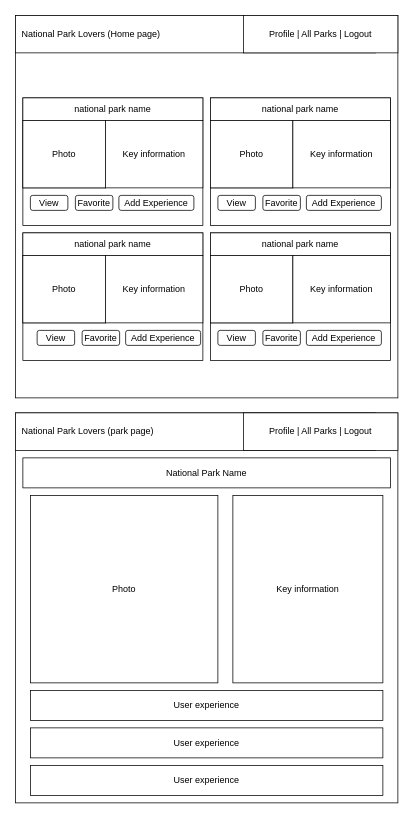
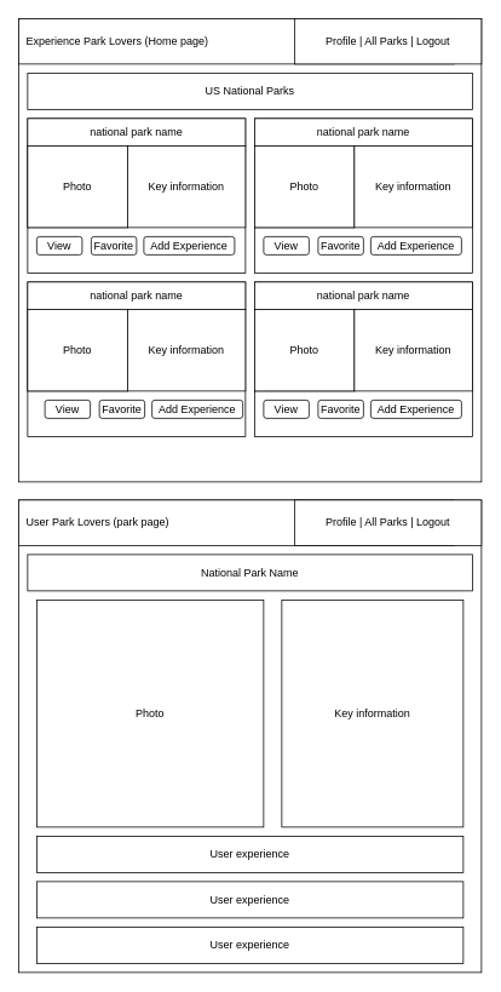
  <mxCell id="0" />
  <mxCell id="1" parent="0" />
  <mxCell id="2" value="" style="rounded=0;whiteSpace=wrap;html=1;" vertex="1" parent="1"><mxGeometry x="20" y="20" width="510" height="510" as="geometry" /></mxCell>
- <mxCell id="3" value="&amp;nbsp; National Park Lovers (Home page)" style="rounded=0;whiteSpace=wrap;html=1;align=left;" vertex="1" parent="1"><mxGeometry x="20" y="20" width="480" height="50" as="geometry" /></mxCell>
+ <mxCell id="3" value="&amp;nbsp; Experience Park Lovers (Home page)" style="rounded=0;whiteSpace=wrap;html=1;align=left;" vertex="1" parent="1"><mxGeometry x="20" y="20" width="480" height="50" as="geometry" /></mxCell>
  <mxCell id="4" value="Profile | All Parks | Logout" style="rounded=0;whiteSpace=wrap;html=1;" vertex="1" parent="1"><mxGeometry x="324" y="20" width="206" height="50" as="geometry" /></mxCell>
+ <mxCell id="5" value="US National Parks" style="rounded=0;whiteSpace=wrap;html=1;" vertex="1" parent="1"><mxGeometry x="30" y="80" width="490" height="40" as="geometry" /></mxCell>
  <mxCell id="6" value="" style="rounded=0;whiteSpace=wrap;html=1;" vertex="1" parent="1"><mxGeometry x="30" y="130" width="240" height="170" as="geometry" /></mxCell>
  <mxCell id="7" value="national park name" style="rounded=0;whiteSpace=wrap;html=1;" vertex="1" parent="1"><mxGeometry x="30" y="130" width="240" height="30" as="geometry" /></mxCell>
  <mxCell id="8" value="Photo" style="rounded=0;whiteSpace=wrap;html=1;" vertex="1" parent="1"><mxGeometry x="30" y="160" width="110" height="90" as="geometry" /></mxCell>
  <mxCell id="9" value="Photo" style="rounded=0;whiteSpace=wrap;html=1;" vertex="1" parent="1"><mxGeometry x="30" y="160" width="110" height="90" as="geometry" /></mxCell>
  <mxCell id="10" value="Key information" style="rounded=0;whiteSpace=wrap;html=1;" vertex="1" parent="1"><mxGeometry x="140" y="160" width="130" height="90" as="geometry" /></mxCell>
  <mxCell id="11" value="" style="rounded=0;whiteSpace=wrap;html=1;" vertex="1" parent="1"><mxGeometry x="40" y="590" width="240" height="190" as="geometry" /></mxCell>
  <mxCell id="12" value="national park name" style="rounded=0;whiteSpace=wrap;html=1;" vertex="1" parent="1"><mxGeometry x="40" y="590" width="240" height="30" as="geometry" /></mxCell>
  <mxCell id="13" value="Photo" style="rounded=0;whiteSpace=wrap;html=1;" vertex="1" parent="1"><mxGeometry x="40" y="620" width="110" height="90" as="geometry" /></mxCell>
  <mxCell id="14" value="Photo" style="rounded=0;whiteSpace=wrap;html=1;" vertex="1" parent="1"><mxGeometry x="40" y="620" width="110" height="90" as="geometry" /></mxCell>
  <mxCell id="15" value="Key information" style="rounded=0;whiteSpace=wrap;html=1;" vertex="1" parent="1"><mxGeometry x="150" y="620" width="130" height="90" as="geometry" /></mxCell>
  <mxCell id="16" value="User Experiences&lt;br&gt;User Experience&lt;br&gt;User Experiences" style="rounded=0;whiteSpace=wrap;html=1;" vertex="1" parent="1"><mxGeometry x="40" y="710" width="240" height="70" as="geometry" /></mxCell>
  <mxCell id="17" value="Favorite" style="rounded=1;whiteSpace=wrap;html=1;" vertex="1" parent="1"><mxGeometry x="100" y="260" width="50" height="20" as="geometry" /></mxCell>
  <mxCell id="18" value="Add Experience" style="rounded=1;whiteSpace=wrap;html=1;" vertex="1" parent="1"><mxGeometry x="158" y="260" width="100" height="20" as="geometry" /></mxCell>
  <mxCell id="19" value="" style="rounded=0;whiteSpace=wrap;html=1;" vertex="1" parent="1"><mxGeometry x="30" y="310" width="240" height="170" as="geometry" /></mxCell>
  <mxCell id="20" value="national park name" style="rounded=0;whiteSpace=wrap;html=1;" vertex="1" parent="1"><mxGeometry x="30" y="310" width="240" height="30" as="geometry" /></mxCell>
  <mxCell id="21" value="Photo" style="rounded=0;whiteSpace=wrap;html=1;" vertex="1" parent="1"><mxGeometry x="30" y="340" width="110" height="90" as="geometry" /></mxCell>
  <mxCell id="22" value="Photo" style="rounded=0;whiteSpace=wrap;html=1;" vertex="1" parent="1"><mxGeometry x="30" y="340" width="110" height="90" as="geometry" /></mxCell>
  <mxCell id="23" value="Key information" style="rounded=0;whiteSpace=wrap;html=1;" vertex="1" parent="1"><mxGeometry x="140" y="340" width="130" height="90" as="geometry" /></mxCell>
  <mxCell id="24" value="" style="rounded=0;whiteSpace=wrap;html=1;" vertex="1" parent="1"><mxGeometry x="280" y="310" width="240" height="170" as="geometry" /></mxCell>
  <mxCell id="25" value="national park name" style="rounded=0;whiteSpace=wrap;html=1;" vertex="1" parent="1"><mxGeometry x="280" y="310" width="240" height="30" as="geometry" /></mxCell>
  <mxCell id="26" value="Photo" style="rounded=0;whiteSpace=wrap;html=1;" vertex="1" parent="1"><mxGeometry x="280" y="340" width="110" height="90" as="geometry" /></mxCell>
  <mxCell id="27" value="Photo" style="rounded=0;whiteSpace=wrap;html=1;" vertex="1" parent="1"><mxGeometry x="280" y="340" width="110" height="90" as="geometry" /></mxCell>
  <mxCell id="28" value="Key information" style="rounded=0;whiteSpace=wrap;html=1;" vertex="1" parent="1"><mxGeometry x="390" y="340" width="130" height="90" as="geometry" /></mxCell>
  <mxCell id="29" value="" style="rounded=0;whiteSpace=wrap;html=1;" vertex="1" parent="1"><mxGeometry x="280" y="130" width="240" height="170" as="geometry" /></mxCell>
  <mxCell id="30" value="national park name" style="rounded=0;whiteSpace=wrap;html=1;" vertex="1" parent="1"><mxGeometry x="280" y="130" width="240" height="30" as="geometry" /></mxCell>
  <mxCell id="31" value="Photo" style="rounded=0;whiteSpace=wrap;html=1;" vertex="1" parent="1"><mxGeometry x="280" y="160" width="110" height="90" as="geometry" /></mxCell>
  <mxCell id="32" value="Photo" style="rounded=0;whiteSpace=wrap;html=1;" vertex="1" parent="1"><mxGeometry x="280" y="160" width="110" height="90" as="geometry" /></mxCell>
  <mxCell id="33" value="Key information" style="rounded=0;whiteSpace=wrap;html=1;" vertex="1" parent="1"><mxGeometry x="390" y="160" width="130" height="90" as="geometry" /></mxCell>
  <mxCell id="34" value="View" style="rounded=1;whiteSpace=wrap;html=1;" vertex="1" parent="1"><mxGeometry x="40" y="260" width="50" height="20" as="geometry" /></mxCell>
  <mxCell id="35" value="View" style="rounded=1;whiteSpace=wrap;html=1;" vertex="1" parent="1"><mxGeometry x="290" y="260" width="50" height="20" as="geometry" /></mxCell>
  <mxCell id="36" value="Favorite" style="rounded=1;whiteSpace=wrap;html=1;" vertex="1" parent="1"><mxGeometry x="350" y="260" width="50" height="20" as="geometry" /></mxCell>
  <mxCell id="37" value="Add Experience" style="rounded=1;whiteSpace=wrap;html=1;" vertex="1" parent="1"><mxGeometry x="408" y="260" width="100" height="20" as="geometry" /></mxCell>
  <mxCell id="38" value="View" style="rounded=1;whiteSpace=wrap;html=1;" vertex="1" parent="1"><mxGeometry x="290" y="440" width="50" height="20" as="geometry" /></mxCell>
  <mxCell id="39" value="Favorite" style="rounded=1;whiteSpace=wrap;html=1;" vertex="1" parent="1"><mxGeometry x="350" y="440" width="50" height="20" as="geometry" /></mxCell>
  <mxCell id="40" value="Add Experience" style="rounded=1;whiteSpace=wrap;html=1;" vertex="1" parent="1"><mxGeometry x="408" y="440" width="100" height="20" as="geometry" /></mxCell>
  <mxCell id="41" value="View" style="rounded=1;whiteSpace=wrap;html=1;" vertex="1" parent="1"><mxGeometry x="49" y="440" width="50" height="20" as="geometry" /></mxCell>
  <mxCell id="42" value="Favorite" style="rounded=1;whiteSpace=wrap;html=1;" vertex="1" parent="1"><mxGeometry x="109" y="440" width="50" height="20" as="geometry" /></mxCell>
  <mxCell id="43" value="Add Experience" style="rounded=1;whiteSpace=wrap;html=1;" vertex="1" parent="1"><mxGeometry x="167" y="440" width="100" height="20" as="geometry" /></mxCell>
  <mxCell id="44" value="" style="rounded=0;whiteSpace=wrap;html=1;" vertex="1" parent="1"><mxGeometry x="20" y="550" width="510" height="520" as="geometry" /></mxCell>
- <mxCell id="45" value="&amp;nbsp; National Park Lovers (park page)" style="rounded=0;whiteSpace=wrap;html=1;align=left;" vertex="1" parent="1"><mxGeometry x="20" y="550" width="480" height="50" as="geometry" /></mxCell>
+ <mxCell id="45" value="&amp;nbsp; User Park Lovers (park page)" style="rounded=0;whiteSpace=wrap;html=1;align=left;" vertex="1" parent="1"><mxGeometry x="20" y="550" width="480" height="50" as="geometry" /></mxCell>
  <mxCell id="46" value="Profile | All Parks | Logout" style="rounded=0;whiteSpace=wrap;html=1;" vertex="1" parent="1"><mxGeometry x="324" y="550" width="206" height="50" as="geometry" /></mxCell>
  <mxCell id="47" value="National Park Name" style="rounded=0;whiteSpace=wrap;html=1;" vertex="1" parent="1"><mxGeometry x="30" y="610" width="490" height="40" as="geometry" /></mxCell>
  <mxCell id="48" value="Photo" style="rounded=0;whiteSpace=wrap;html=1;" vertex="1" parent="1"><mxGeometry x="40" y="660" width="250" height="250" as="geometry" /></mxCell>
  <mxCell id="49" value="Key information" style="rounded=0;whiteSpace=wrap;html=1;" vertex="1" parent="1"><mxGeometry x="310" y="660" width="200" height="250" as="geometry" /></mxCell>
  <mxCell id="50" value="User experience" style="rounded=0;whiteSpace=wrap;html=1;" vertex="1" parent="1"><mxGeometry x="40" y="920" width="470" height="40" as="geometry" /></mxCell>
  <mxCell id="51" value="User experience" style="rounded=0;whiteSpace=wrap;html=1;" vertex="1" parent="1"><mxGeometry x="40" y="970" width="470" height="40" as="geometry" /></mxCell>
  <mxCell id="52" value="User experience" style="rounded=0;whiteSpace=wrap;html=1;" vertex="1" parent="1"><mxGeometry x="40" y="1020" width="470" height="40" as="geometry" /></mxCell>
